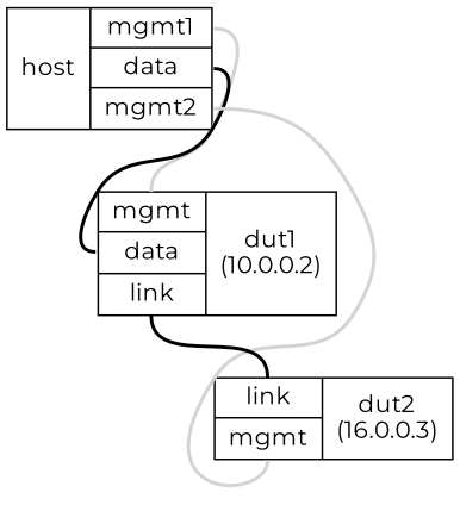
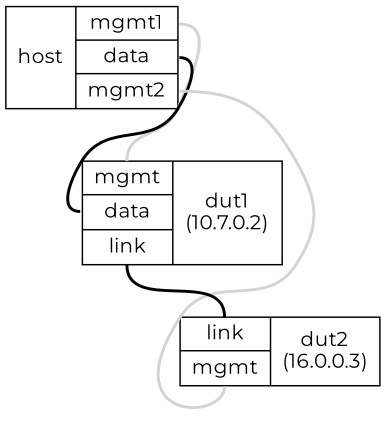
  graph {
    fontname=Montserrat
    node [fontname=Montserrat kind=infix shape=record]
    edge [color=lightgray fontname=Montserrat headport=mgmt penwidth=2]
    n1 [kind=controller label="host | { <mgmt1> mgmt1 | <data> data | <mgmt2> mgmt2 }"]
-   n2 [label="{ <mgmt> mgmt | <data> data | <link> link} | dut1\n(10.0.0.2) "]
+   n2 [label="{ <mgmt> mgmt | <data> data | <link> link} | dut1\n(10.7.0.2) "]
    n3 [label="{ <link> link | <mgmt> mgmt } | dut2\n(16.0.0.3)"]
    n1 -- n2 [kind=mgmt tailport=mgmt1]
    n1 -- n2 [color=black headport=data tailport=data]
    n1 -- n3 [kind=mgmt tailport=mgmt2]
    n2 -- n3 [color=black headport=link tailport=link]
  }
